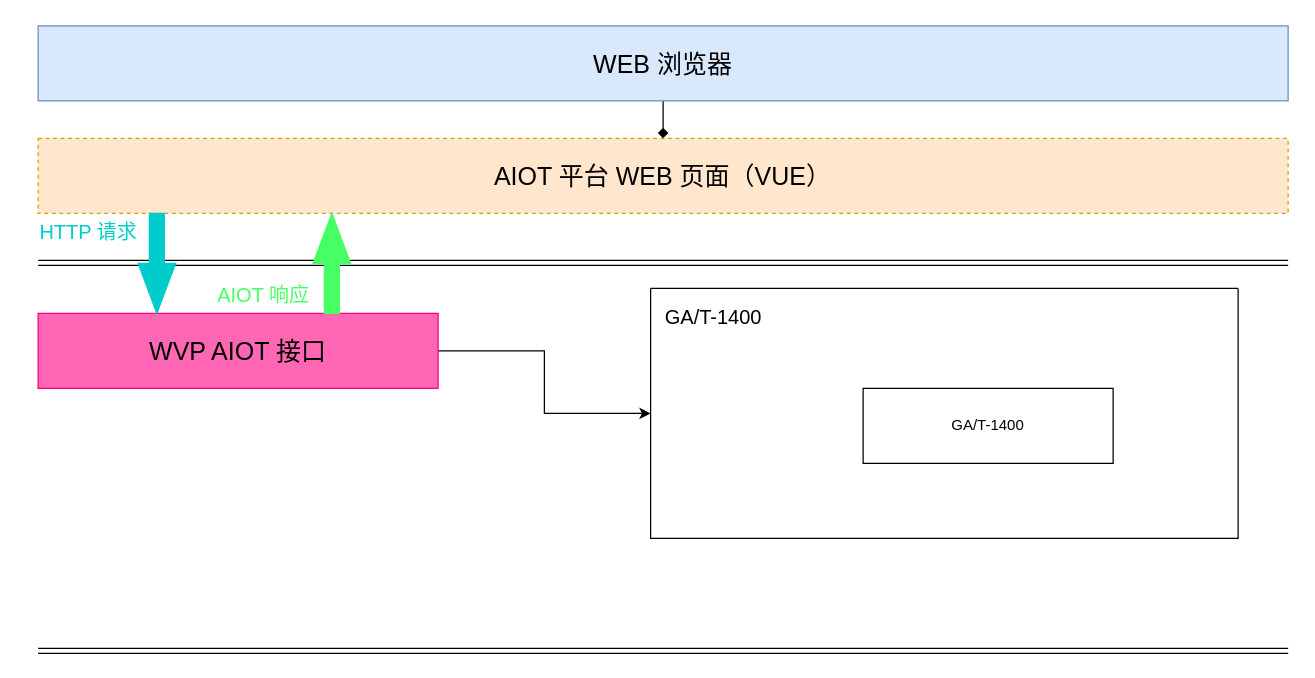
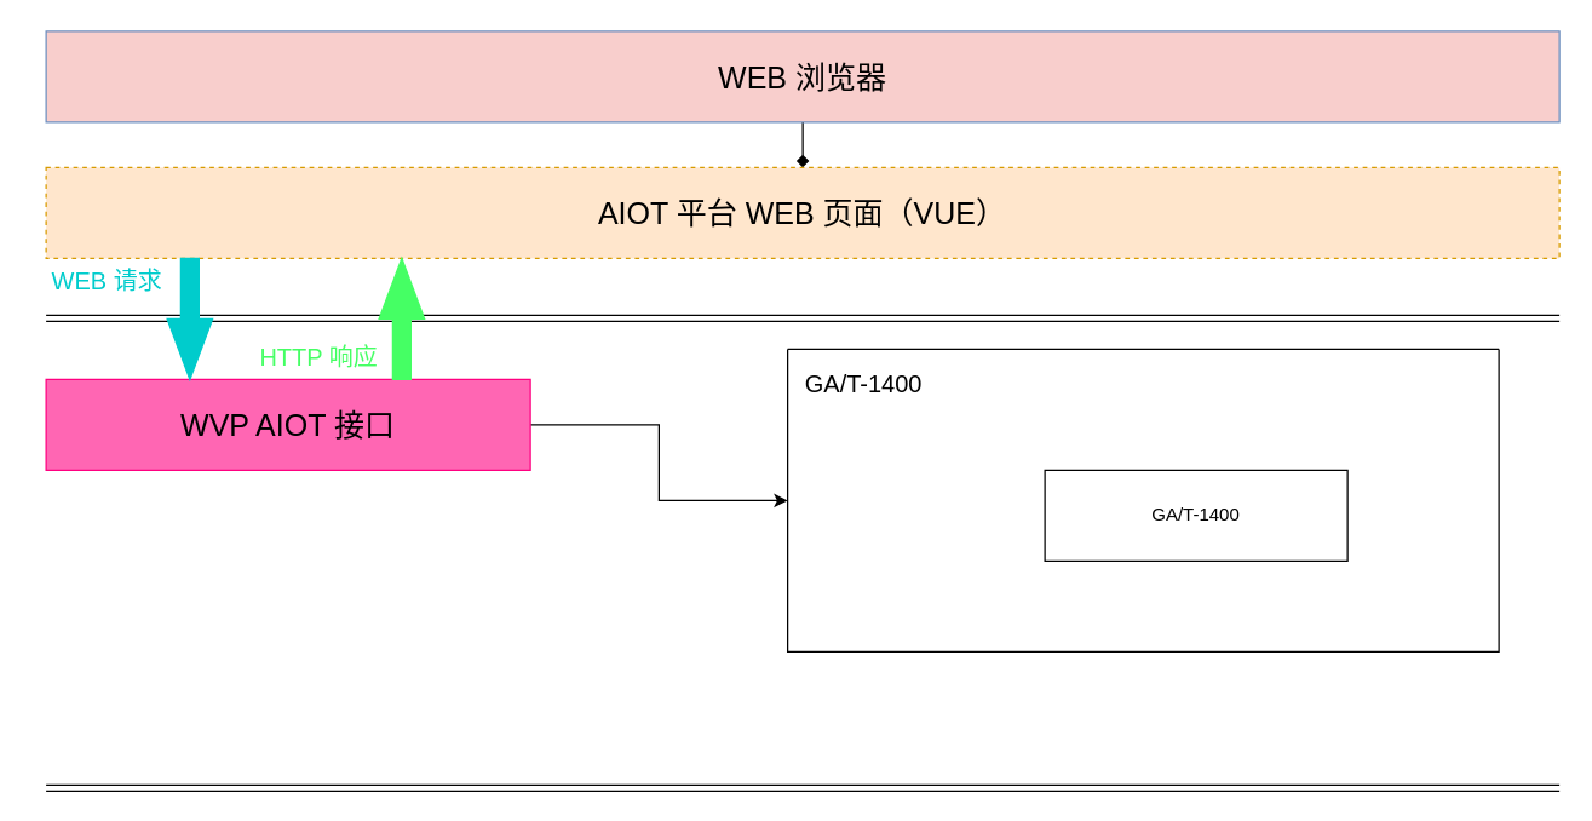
  <mxCell id="0" />
  <mxCell id="1" parent="0" />
  <mxCell id="2" value="" style="edgeStyle=orthogonalEdgeStyle;rounded=0;orthogonalLoop=1;jettySize=auto;html=1;endArrow=diamond;" edge="1" parent="1" source="3" target="4"><mxGeometry relative="1" as="geometry" /></mxCell>
- <mxCell id="3" value="&lt;font style=&quot;font-size: 20px;&quot;&gt;WEB 浏览器&lt;/font&gt;" style="rounded=0;whiteSpace=wrap;html=1;fillColor=#dae8fc;strokeColor=#6c8ebf;" vertex="1" parent="1"><mxGeometry x="30" y="20" width="1000" height="60" as="geometry" /></mxCell>
+ <mxCell id="3" value="&lt;font style=&quot;font-size: 20px;&quot;&gt;WEB 浏览器&lt;/font&gt;" style="rounded=0;whiteSpace=wrap;html=1;fillColor=#f8cecc;strokeColor=#6c8ebf;" vertex="1" parent="1"><mxGeometry x="30" y="20" width="1000" height="60" as="geometry" /></mxCell>
  <mxCell id="4" value="&lt;font style=&quot;font-size: 20px;&quot;&gt;AIOT 平台 WEB 页面（VUE）&lt;/font&gt;" style="rounded=0;whiteSpace=wrap;html=1;fillColor=#ffe6cc;strokeColor=#d79b00;dashed=1;" vertex="1" parent="1"><mxGeometry x="30" y="110" width="1000" height="60" as="geometry" /></mxCell>
  <mxCell id="5" style="edgeStyle=orthogonalEdgeStyle;rounded=0;orthogonalLoop=1;jettySize=auto;html=1;entryX=0;entryY=0.5;entryDx=0;entryDy=0;" edge="1" parent="1" source="6" target="13"><mxGeometry relative="1" as="geometry" /></mxCell>
  <mxCell id="6" value="&lt;font style=&quot;font-size: 20px;&quot;&gt;WVP AIOT 接口&lt;/font&gt;" style="rounded=0;whiteSpace=wrap;html=1;strokeColor=#FF0080;fillColor=#FF66B3;" vertex="1" parent="1"><mxGeometry x="30" y="250" width="320" height="60" as="geometry" /></mxCell>
  <mxCell id="7" value="" style="shape=link;html=1;rounded=0;" edge="1" parent="1"><mxGeometry width="100" relative="1" as="geometry"><mxPoint x="30" y="209.5" as="sourcePoint" /><mxPoint x="1030" y="209.5" as="targetPoint" /></mxGeometry></mxCell>
  <mxCell id="8" value="" style="html=1;shadow=0;dashed=0;align=center;verticalAlign=middle;shape=mxgraph.arrows2.arrow;dy=0.6;dx=40;direction=south;notch=0;fontColor=#000000;strokeColor=#00CCCC;fillColor=#00CCCC;" vertex="1" parent="1"><mxGeometry x="110" y="170" width="30" height="80" as="geometry" /></mxCell>
- <mxCell id="9" value="&lt;font style=&quot;font-size: 16px;&quot;&gt;HTTP 请求&lt;/font&gt;" style="text;html=1;align=center;verticalAlign=middle;resizable=0;points=[];autosize=1;strokeColor=none;fillColor=none;fontColor=#00CCCC;" vertex="1" parent="1"><mxGeometry x="20" y="170" width="100" height="30" as="geometry" /></mxCell>
+ <mxCell id="9" value="&lt;font style=&quot;font-size: 16px;&quot;&gt;WEB 请求&lt;/font&gt;" style="text;html=1;align=center;verticalAlign=middle;resizable=0;points=[];autosize=1;strokeColor=none;fillColor=none;fontColor=#00CCCC;" vertex="1" parent="1"><mxGeometry x="20" y="170" width="100" height="30" as="geometry" /></mxCell>
  <mxCell id="10" value="" style="html=1;shadow=0;dashed=0;align=center;verticalAlign=middle;shape=mxgraph.arrows2.arrow;dy=0.6;dx=40;direction=north;notch=0;strokeColor=#45FF64;fillColor=#45FF64;" vertex="1" parent="1"><mxGeometry x="250" y="170" width="30" height="80" as="geometry" /></mxCell>
- <mxCell id="11" value="&lt;font style=&quot;font-size: 16px;&quot;&gt;AIOT 响应&lt;/font&gt;" style="text;html=1;align=center;verticalAlign=middle;resizable=0;points=[];autosize=1;strokeColor=none;fillColor=none;fontColor=#45FF64;" vertex="1" parent="1"><mxGeometry x="160" y="220" width="100" height="30" as="geometry" /></mxCell>
+ <mxCell id="11" value="&lt;font style=&quot;font-size: 16px;&quot;&gt;HTTP 响应&lt;/font&gt;" style="text;html=1;align=center;verticalAlign=middle;resizable=0;points=[];autosize=1;strokeColor=none;fillColor=none;fontColor=#45FF64;" vertex="1" parent="1"><mxGeometry x="160" y="220" width="100" height="30" as="geometry" /></mxCell>
  <mxCell id="12" value="" style="shape=link;html=1;rounded=0;" edge="1" parent="1"><mxGeometry width="100" relative="1" as="geometry"><mxPoint x="30" y="520" as="sourcePoint" /><mxPoint x="1030" y="520" as="targetPoint" /></mxGeometry></mxCell>
  <mxCell id="13" value="" style="swimlane;startSize=0;" vertex="1" parent="1"><mxGeometry x="520" y="230" width="470" height="200" as="geometry" /></mxCell>
  <mxCell id="14" value="GA/T-1400" style="whiteSpace=wrap;html=1;rounded=0;" vertex="1" parent="13"><mxGeometry x="170" y="80" width="200" height="60" as="geometry" /></mxCell>
  <mxCell id="15" value="&lt;font style=&quot;font-size: 16px;&quot;&gt;GA/T-1400&lt;/font&gt;" style="text;html=1;align=center;verticalAlign=middle;resizable=0;points=[];autosize=1;strokeColor=none;fillColor=none;" vertex="1" parent="1"><mxGeometry x="520" y="238" width="100" height="30" as="geometry" /></mxCell>
